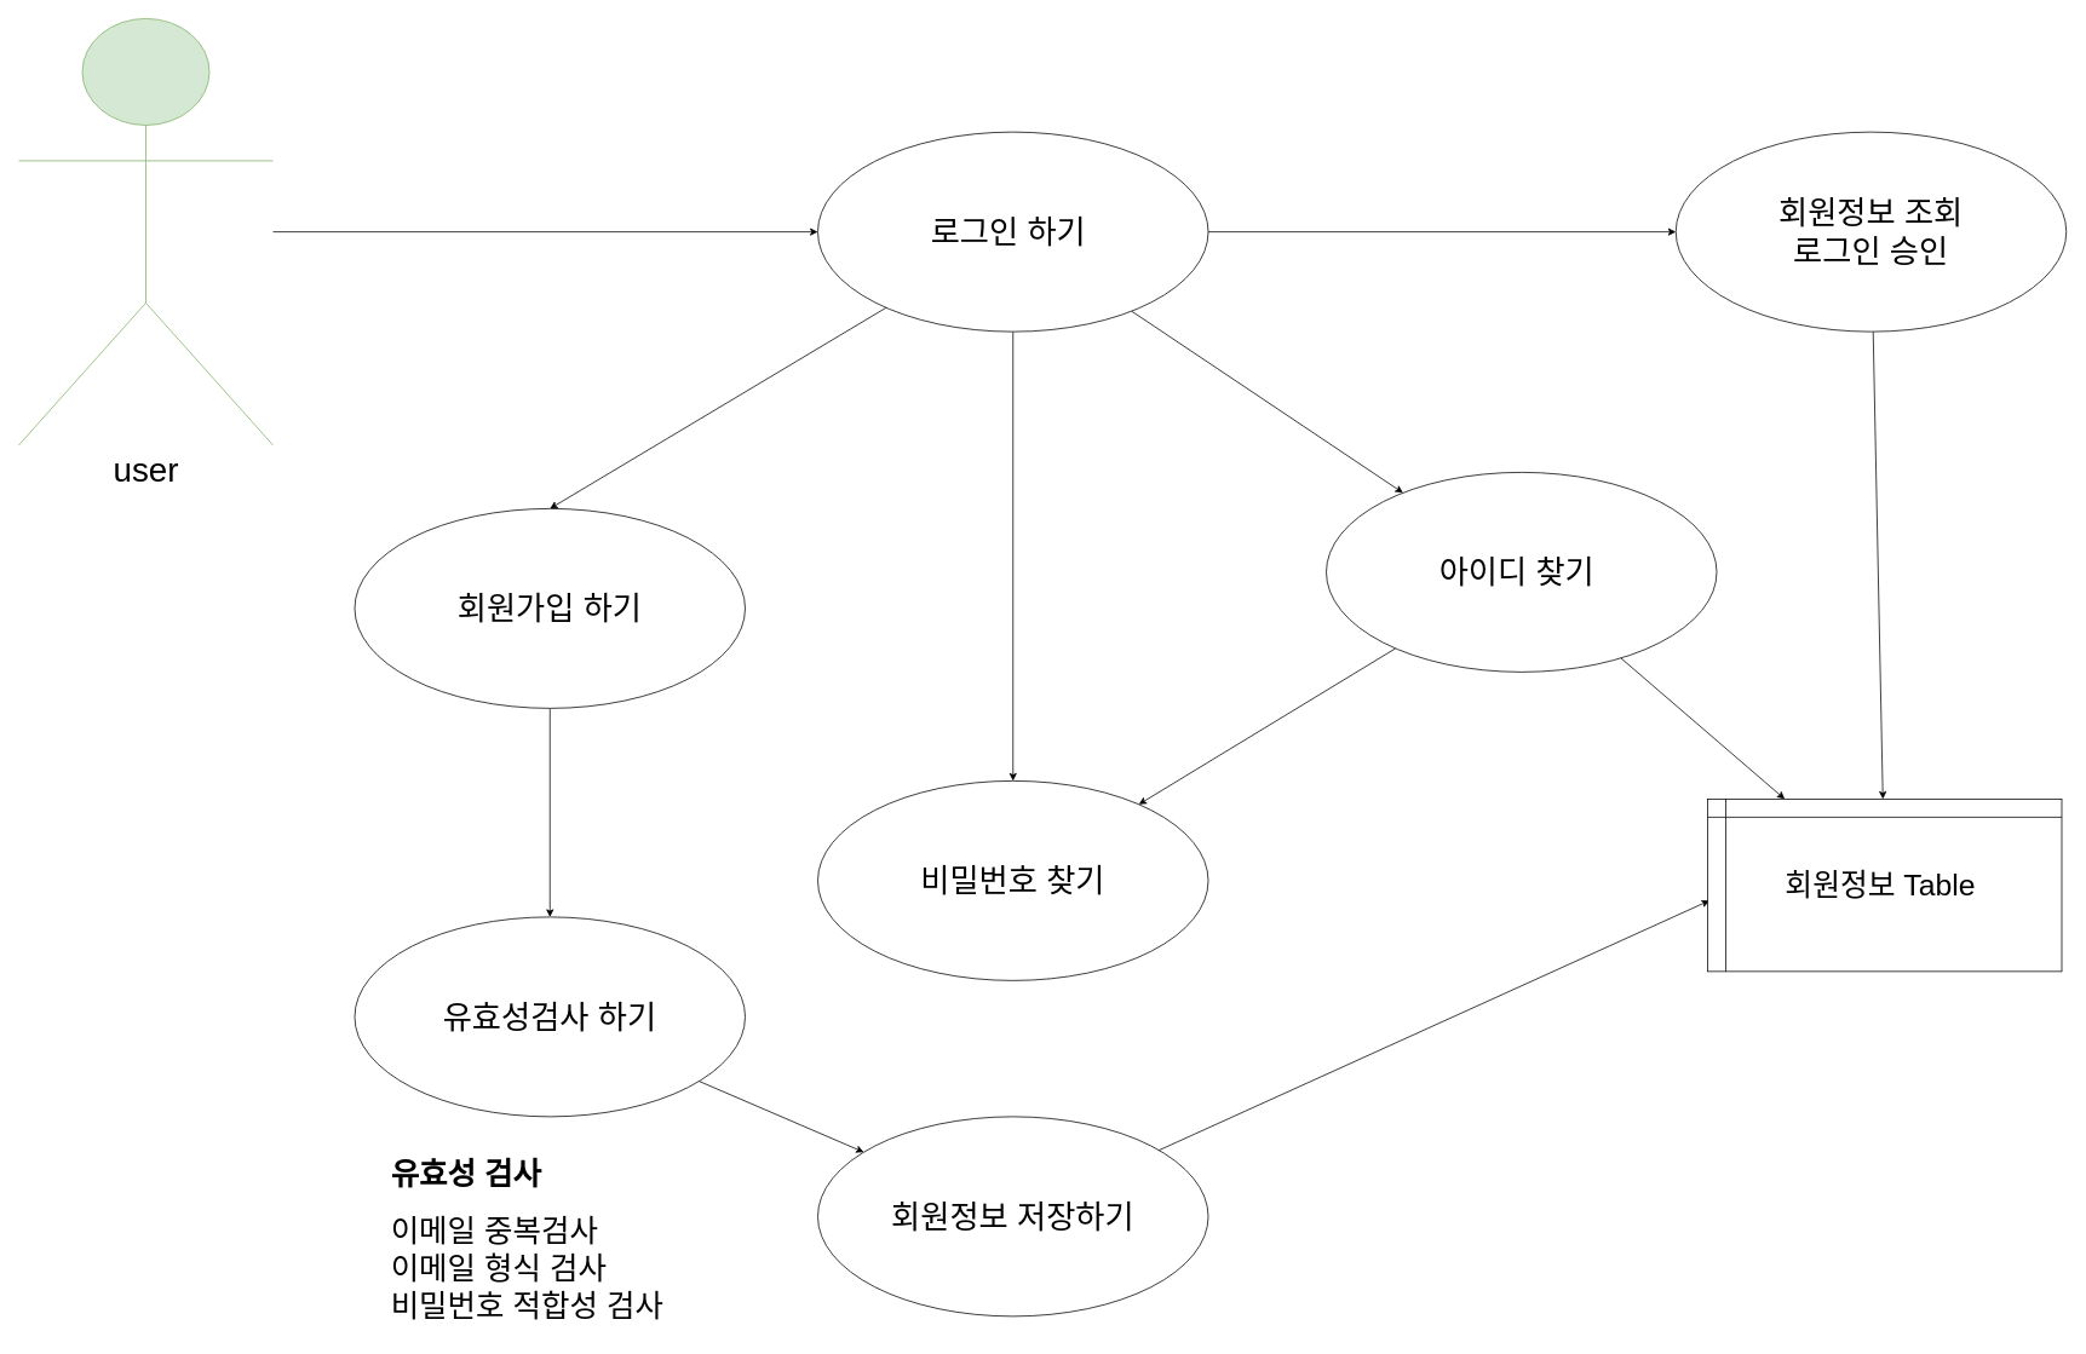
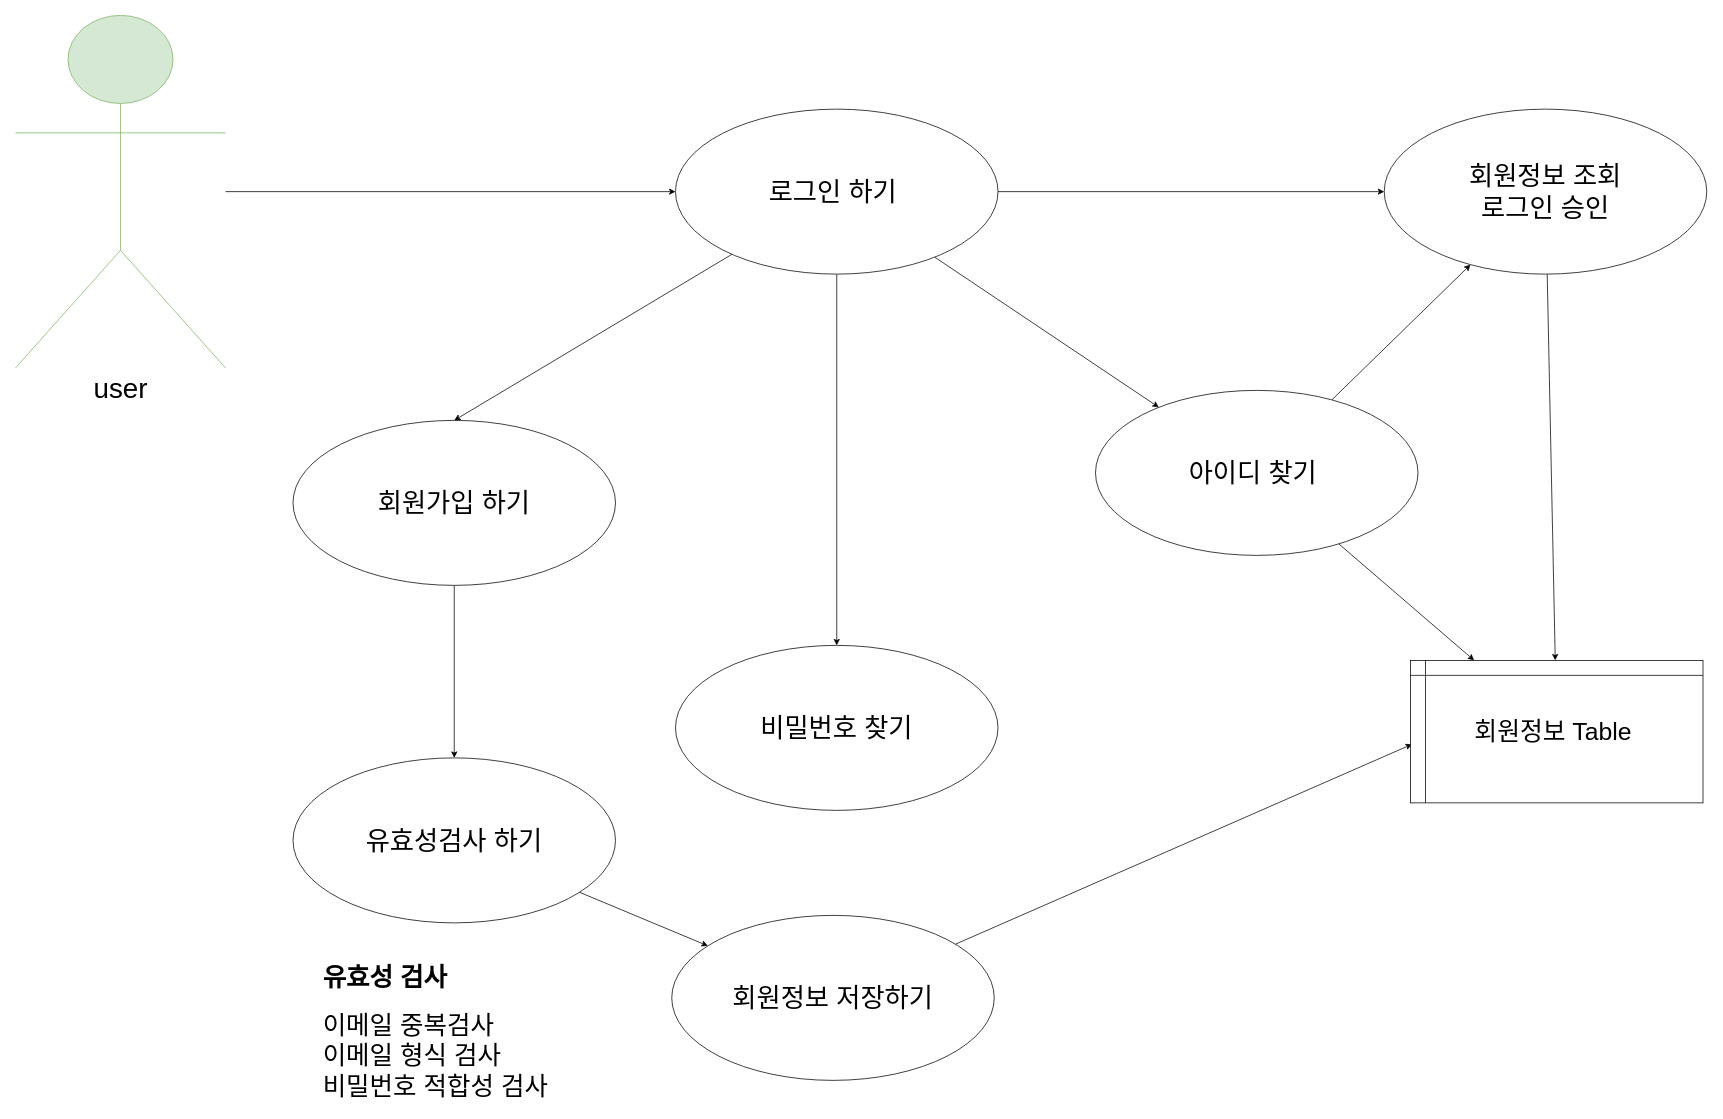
  <mxCell id="0" />
  <mxCell id="1" parent="0" />
  <mxCell id="2" style="edgeStyle=orthogonalEdgeStyle;rounded=0;orthogonalLoop=1;jettySize=auto;html=1;" edge="1" parent="1" source="3" target="8"><mxGeometry relative="1" as="geometry" /></mxCell>
  <mxCell id="3" value="user&lt;br style=&quot;font-size: 37px;&quot;&gt;" style="shape=umlActor;verticalLabelPosition=bottom;verticalAlign=top;html=1;outlineConnect=0;fontSize=37;fillColor=#d5e8d4;strokeColor=#82b366;" vertex="1" parent="1"><mxGeometry x="20" y="20" width="280" height="470" as="geometry" /></mxCell>
  <mxCell id="4" style="rounded=0;orthogonalLoop=1;jettySize=auto;html=1;entryX=0.5;entryY=0;entryDx=0;entryDy=0;" edge="1" parent="1" source="8" target="10"><mxGeometry relative="1" as="geometry" /></mxCell>
  <mxCell id="5" style="rounded=0;orthogonalLoop=1;jettySize=auto;html=1;" edge="1" parent="1" source="8" target="13"><mxGeometry relative="1" as="geometry" /></mxCell>
  <mxCell id="6" style="rounded=0;orthogonalLoop=1;jettySize=auto;html=1;" edge="1" parent="1" source="8" target="14"><mxGeometry relative="1" as="geometry" /></mxCell>
  <mxCell id="7" style="edgeStyle=none;shape=connector;rounded=0;orthogonalLoop=1;jettySize=auto;html=1;labelBackgroundColor=default;strokeColor=default;fontFamily=Helvetica;fontSize=11;fontColor=default;endArrow=classic;entryX=0;entryY=0.5;entryDx=0;entryDy=0;" edge="1" parent="1" source="8" target="22"><mxGeometry relative="1" as="geometry"><mxPoint x="1560" y="255" as="targetPoint" /></mxGeometry></mxCell>
  <mxCell id="8" value="로그인 하기&amp;nbsp;" style="ellipse;whiteSpace=wrap;html=1;fontSize=35;" vertex="1" parent="1"><mxGeometry x="900" y="145" width="430" height="220" as="geometry" /></mxCell>
  <mxCell id="9" style="edgeStyle=none;shape=connector;rounded=0;orthogonalLoop=1;jettySize=auto;html=1;labelBackgroundColor=default;strokeColor=default;fontFamily=Helvetica;fontSize=11;fontColor=default;endArrow=classic;" edge="1" parent="1" source="10" target="16"><mxGeometry relative="1" as="geometry" /></mxCell>
  <mxCell id="10" value="회원가입 하기" style="ellipse;whiteSpace=wrap;html=1;fontSize=35;" vertex="1" parent="1"><mxGeometry x="390" y="560" width="430" height="220" as="geometry" /></mxCell>
- <mxCell id="11" style="rounded=0;orthogonalLoop=1;jettySize=auto;html=1;" edge="1" parent="1" source="13" target="14"><mxGeometry relative="1" as="geometry" /></mxCell>
+ <mxCell id="11" style="rounded=0;orthogonalLoop=1;jettySize=auto;html=1;" edge="1" parent="1" source="13" target="22"><mxGeometry relative="1" as="geometry" /></mxCell>
  <mxCell id="12" style="edgeStyle=none;shape=connector;rounded=0;orthogonalLoop=1;jettySize=auto;html=1;labelBackgroundColor=default;strokeColor=default;fontFamily=Helvetica;fontSize=11;fontColor=default;endArrow=classic;" edge="1" parent="1" source="13" target="20"><mxGeometry relative="1" as="geometry" /></mxCell>
  <mxCell id="13" value="아이디 찾기&amp;nbsp;" style="ellipse;whiteSpace=wrap;html=1;fontSize=35;" vertex="1" parent="1"><mxGeometry x="1460" y="520" width="430" height="220" as="geometry" /></mxCell>
  <mxCell id="14" value="비밀번호 찾기" style="ellipse;whiteSpace=wrap;html=1;fontSize=35;" vertex="1" parent="1"><mxGeometry x="900" y="860" width="430" height="220" as="geometry" /></mxCell>
  <mxCell id="15" style="edgeStyle=none;shape=connector;rounded=0;orthogonalLoop=1;jettySize=auto;html=1;labelBackgroundColor=default;strokeColor=default;fontFamily=Helvetica;fontSize=11;fontColor=default;endArrow=classic;" edge="1" parent="1" source="16" target="19"><mxGeometry relative="1" as="geometry" /></mxCell>
  <mxCell id="16" value="유효성검사 하기" style="ellipse;whiteSpace=wrap;html=1;fontSize=35;" vertex="1" parent="1"><mxGeometry x="390" y="1010" width="430" height="220" as="geometry" /></mxCell>
- <mxCell id="17" value="&lt;h1 style=&quot;font-size: 34px;&quot;&gt;유효성 검사&lt;/h1&gt;&lt;div style=&quot;font-size: 34px;&quot;&gt;이메일 중복검사&lt;/div&gt;&lt;div style=&quot;font-size: 34px;&quot;&gt;이메일 형식 검사&lt;/div&gt;&lt;div style=&quot;font-size: 34px;&quot;&gt;비밀번호 적합성 검사&lt;/div&gt;&lt;div style=&quot;font-size: 34px;&quot;&gt;&lt;br&gt;&lt;/div&gt;" style="text;html=1;strokeColor=none;fillColor=none;spacing=5;spacingTop=-20;whiteSpace=wrap;overflow=hidden;rounded=0;fontSize=34;fontFamily=Helvetica;fontColor=default;" vertex="1" parent="1"><mxGeometry x="425" y="1260" width="360" height="210" as="geometry" /></mxCell>
+ <mxCell id="17" value="&lt;h1 style=&quot;font-size: 34px;&quot;&gt;유효성 검사&lt;/h1&gt;&lt;div style=&quot;font-size: 34px;&quot;&gt;이메일 중복검사&lt;/div&gt;&lt;div style=&quot;font-size: 34px;&quot;&gt;이메일 형식 검사&lt;/div&gt;&lt;div style=&quot;font-size: 34px;&quot;&gt;비밀번호 적합성 검사&lt;/div&gt;&lt;div style=&quot;font-size: 34px;&quot;&gt;&lt;br&gt;&lt;/div&gt;" style="text;html=1;strokeColor=none;fillColor=none;spacing=5;spacingTop=-20;whiteSpace=wrap;overflow=hidden;rounded=0;fontSize=34;fontFamily=Helvetica;fontColor=default;" vertex="1" parent="1"><mxGeometry x="425" y="1270" width="360" height="210" as="geometry" /></mxCell>
  <mxCell id="18" style="edgeStyle=none;shape=connector;rounded=0;orthogonalLoop=1;jettySize=auto;html=1;entryX=0.005;entryY=0.589;entryDx=0;entryDy=0;entryPerimeter=0;labelBackgroundColor=default;strokeColor=default;fontFamily=Helvetica;fontSize=11;fontColor=default;endArrow=classic;" edge="1" parent="1" source="19" target="20"><mxGeometry relative="1" as="geometry" /></mxCell>
- <mxCell id="19" value="회원정보 저장하기" style="ellipse;whiteSpace=wrap;html=1;fontSize=35;" vertex="1" parent="1"><mxGeometry x="900" y="1230" width="430" height="220" as="geometry" /></mxCell>
+ <mxCell id="19" value="회원정보 저장하기" style="ellipse;whiteSpace=wrap;html=1;fontSize=35;" vertex="1" parent="1"><mxGeometry x="895" y="1220" width="430" height="220" as="geometry" /></mxCell>
  <mxCell id="20" value="&lt;font style=&quot;font-size: 33px;&quot;&gt;회원정보 Table&amp;nbsp;&lt;/font&gt;" style="shape=internalStorage;whiteSpace=wrap;html=1;backgroundOutline=1;fontFamily=Helvetica;fontSize=11;fontColor=default;" vertex="1" parent="1"><mxGeometry x="1880" y="880" width="390" height="190" as="geometry" /></mxCell>
  <mxCell id="21" style="edgeStyle=none;shape=connector;rounded=0;orthogonalLoop=1;jettySize=auto;html=1;labelBackgroundColor=default;strokeColor=default;fontFamily=Helvetica;fontSize=11;fontColor=default;endArrow=classic;" edge="1" parent="1" source="22" target="20"><mxGeometry relative="1" as="geometry" /></mxCell>
  <mxCell id="22" value="회원정보 조회&lt;br&gt;로그인 승인" style="ellipse;whiteSpace=wrap;html=1;fontSize=35;" vertex="1" parent="1"><mxGeometry x="1845" y="145" width="430" height="220" as="geometry" /></mxCell>
